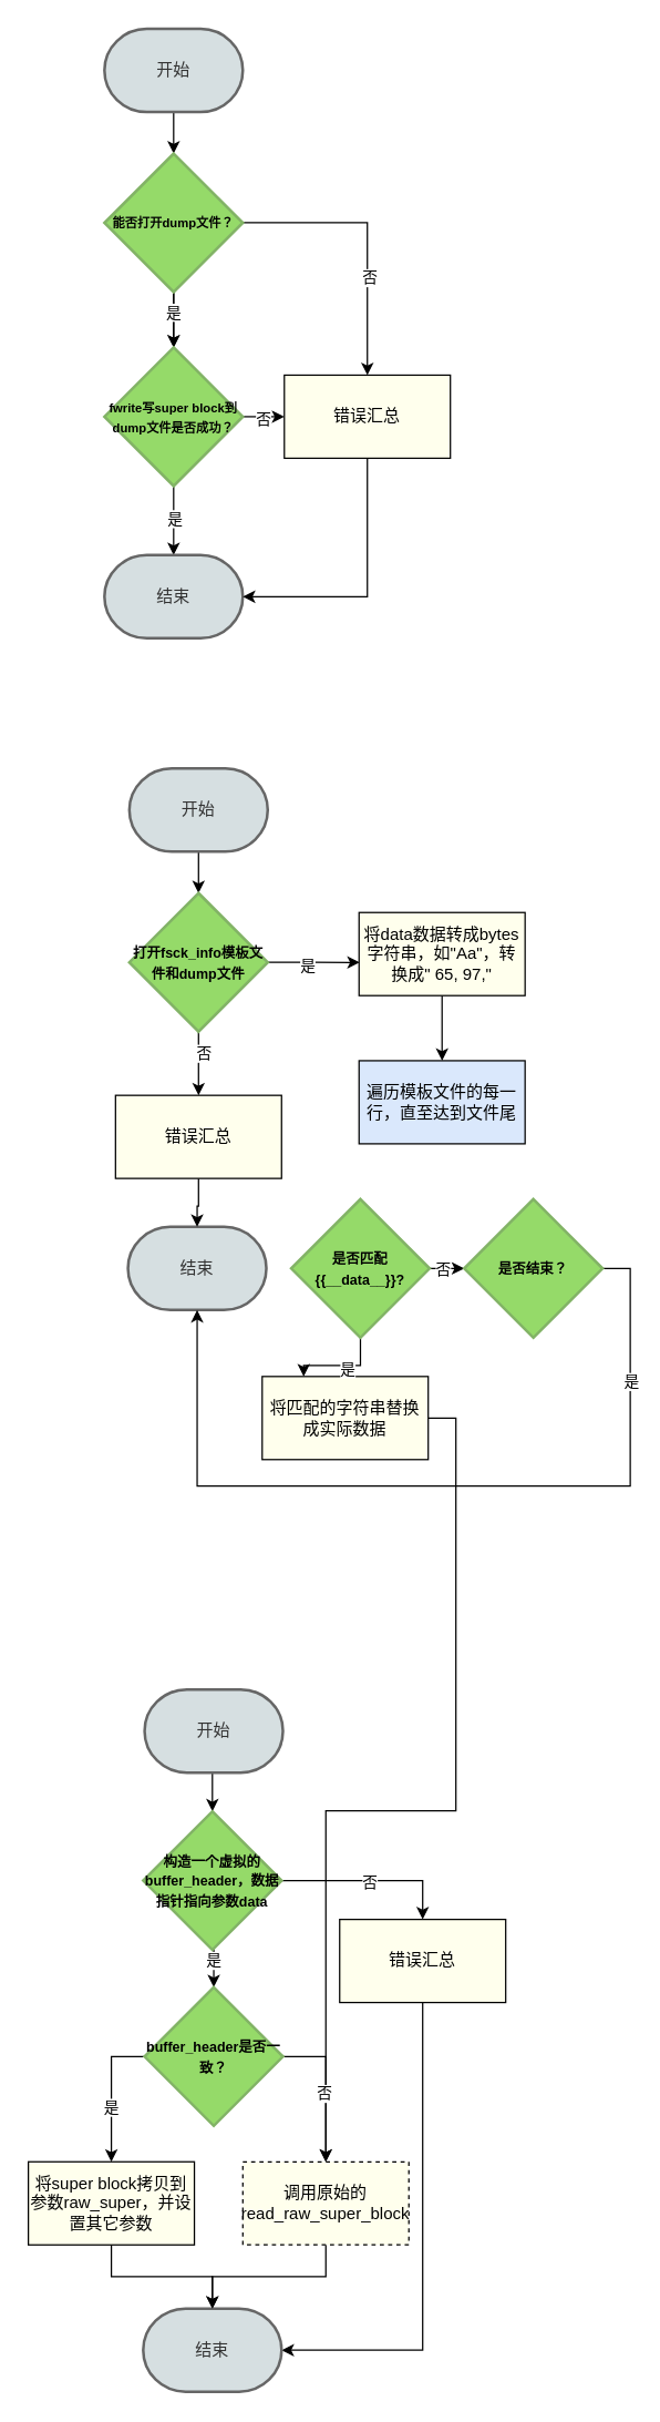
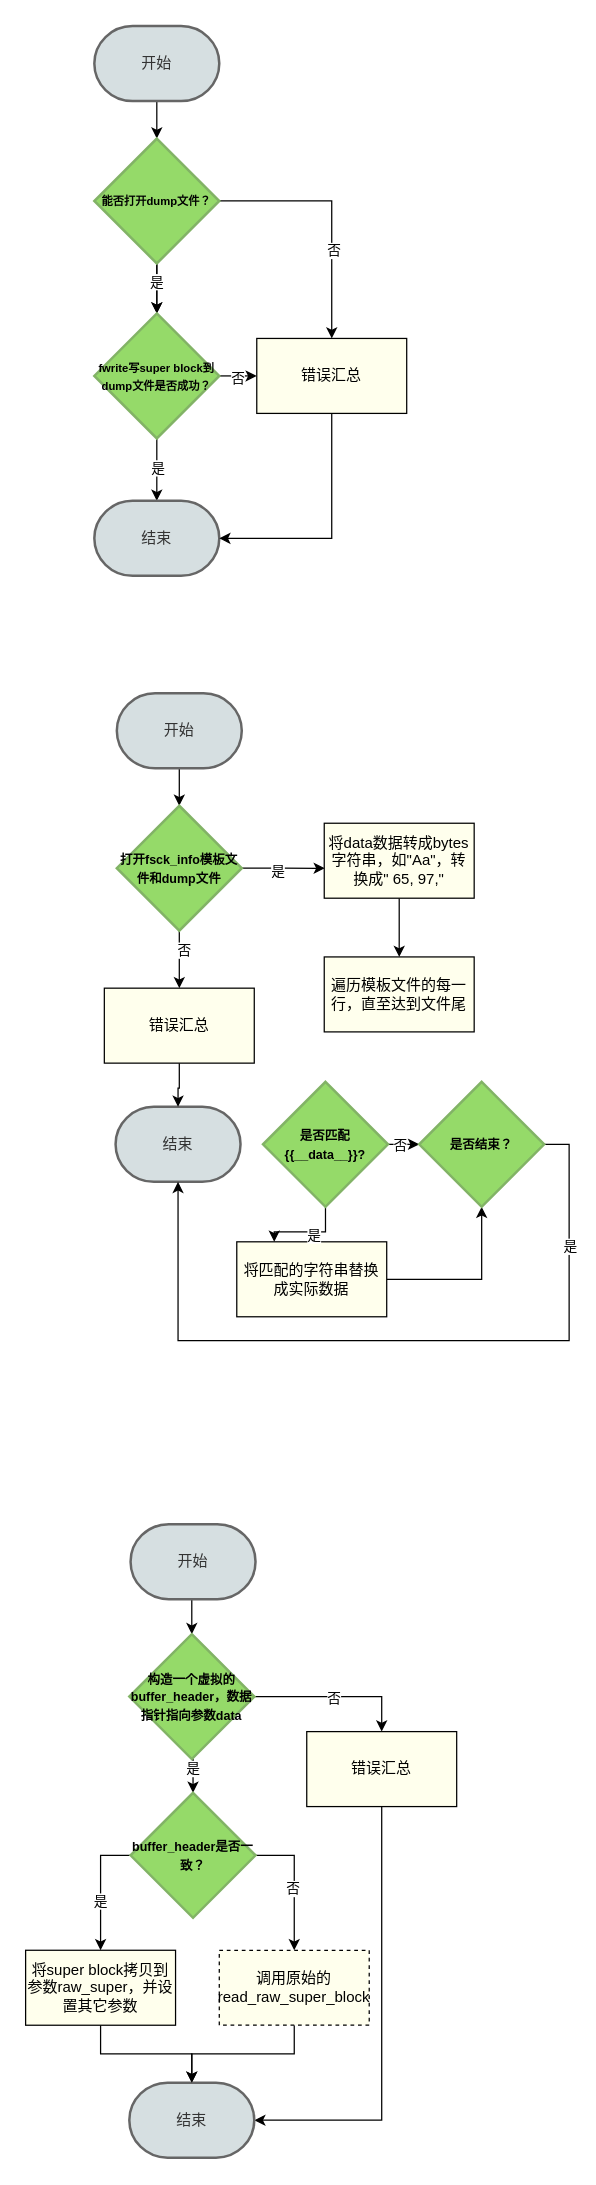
  <mxCell id="0" />
  <mxCell id="1" parent="0" />
  <mxCell id="2" style="edgeStyle=orthogonalEdgeStyle;rounded=0;orthogonalLoop=1;jettySize=auto;html=1;exitX=0.5;exitY=1;exitDx=0;exitDy=0;exitPerimeter=0;entryX=0.5;entryY=0;entryDx=0;entryDy=0;entryPerimeter=0;" edge="1" parent="1" source="3" target="9"><mxGeometry relative="1" as="geometry" /></mxCell>
  <mxCell id="3" value="开始" style="strokeWidth=2;html=1;shape=mxgraph.flowchart.terminator;whiteSpace=wrap;fillColor=#d6dfe1;fontColor=#333333;strokeColor=#666666;" vertex="1" parent="1"><mxGeometry x="75" y="20" width="100" height="60" as="geometry" /></mxCell>
  <mxCell id="4" style="edgeStyle=orthogonalEdgeStyle;rounded=0;orthogonalLoop=1;jettySize=auto;html=1;exitX=0.5;exitY=1;exitDx=0;exitDy=0;exitPerimeter=0;" edge="1" parent="1" source="9" target="14"><mxGeometry relative="1" as="geometry" /></mxCell>
  <mxCell id="5" style="edgeStyle=orthogonalEdgeStyle;rounded=0;orthogonalLoop=1;jettySize=auto;html=1;exitX=1;exitY=0.5;exitDx=0;exitDy=0;exitPerimeter=0;" edge="1" parent="1" source="9" target="17"><mxGeometry relative="1" as="geometry" /></mxCell>
  <mxCell id="6" value="否" style="edgeLabel;html=1;align=center;verticalAlign=middle;resizable=0;points=[];" vertex="1" connectable="0" parent="5"><mxGeometry x="0.285" y="1" relative="1" as="geometry"><mxPoint as="offset" /></mxGeometry></mxCell>
  <mxCell id="7" value="" style="edgeStyle=orthogonalEdgeStyle;rounded=0;orthogonalLoop=1;jettySize=auto;html=1;" edge="1" parent="1" source="9" target="14"><mxGeometry relative="1" as="geometry" /></mxCell>
  <mxCell id="8" value="是" style="edgeLabel;html=1;align=center;verticalAlign=middle;resizable=0;points=[];" vertex="1" connectable="0" parent="7"><mxGeometry x="-0.325" relative="1" as="geometry"><mxPoint x="-1" as="offset" /></mxGeometry></mxCell>
  <mxCell id="9" value="&lt;b style=&quot;&quot;&gt;&lt;font style=&quot;font-size: 9px;&quot;&gt;能否打开dump文件？&lt;/font&gt;&lt;/b&gt;" style="strokeWidth=2;html=1;shape=mxgraph.flowchart.decision;whiteSpace=wrap;fillColor=#95da69;strokeColor=#82b366;" vertex="1" parent="1"><mxGeometry x="75" y="110" width="100" height="100" as="geometry" /></mxCell>
  <mxCell id="10" style="edgeStyle=orthogonalEdgeStyle;rounded=0;orthogonalLoop=1;jettySize=auto;html=1;exitX=0.5;exitY=1;exitDx=0;exitDy=0;exitPerimeter=0;entryX=0.5;entryY=0;entryDx=0;entryDy=0;entryPerimeter=0;" edge="1" parent="1" source="14" target="15"><mxGeometry relative="1" as="geometry" /></mxCell>
  <mxCell id="11" value="是" style="edgeLabel;html=1;align=center;verticalAlign=middle;resizable=0;points=[];" vertex="1" connectable="0" parent="10"><mxGeometry x="-0.093" y="-1" relative="1" as="geometry"><mxPoint x="1" as="offset" /></mxGeometry></mxCell>
  <mxCell id="12" style="edgeStyle=orthogonalEdgeStyle;rounded=0;orthogonalLoop=1;jettySize=auto;html=1;exitX=1;exitY=0.5;exitDx=0;exitDy=0;exitPerimeter=0;entryX=0;entryY=0.5;entryDx=0;entryDy=0;" edge="1" parent="1" source="14" target="17"><mxGeometry relative="1" as="geometry" /></mxCell>
  <mxCell id="13" value="否" style="edgeLabel;html=1;align=center;verticalAlign=middle;resizable=0;points=[];" vertex="1" connectable="0" parent="12"><mxGeometry x="-0.089" y="-1" relative="1" as="geometry"><mxPoint as="offset" /></mxGeometry></mxCell>
  <mxCell id="14" value="&lt;b style=&quot;&quot;&gt;&lt;font style=&quot;font-size: 9px;&quot;&gt;fwrite写super block到dump文件是否成功？&lt;/font&gt;&lt;/b&gt;" style="strokeWidth=2;html=1;shape=mxgraph.flowchart.decision;whiteSpace=wrap;fillColor=#95DA69;strokeColor=#82b366;" vertex="1" parent="1"><mxGeometry x="75" y="250" width="100" height="100" as="geometry" /></mxCell>
  <mxCell id="15" value="结束" style="strokeWidth=2;html=1;shape=mxgraph.flowchart.terminator;whiteSpace=wrap;fillColor=#d6dfe1;fontColor=#333333;strokeColor=#666666;" vertex="1" parent="1"><mxGeometry x="75" y="400" width="100" height="60" as="geometry" /></mxCell>
  <mxCell id="16" style="edgeStyle=orthogonalEdgeStyle;rounded=0;orthogonalLoop=1;jettySize=auto;html=1;exitX=0.5;exitY=1;exitDx=0;exitDy=0;entryX=1;entryY=0.5;entryDx=0;entryDy=0;entryPerimeter=0;" edge="1" parent="1" source="17" target="15"><mxGeometry relative="1" as="geometry" /></mxCell>
  <mxCell id="17" value="错误汇总" style="rounded=0;whiteSpace=wrap;html=1;fillColor=#ffffed;" vertex="1" parent="1"><mxGeometry x="205" y="270" width="120" height="60" as="geometry" /></mxCell>
  <mxCell id="18" style="edgeStyle=orthogonalEdgeStyle;rounded=0;orthogonalLoop=1;jettySize=auto;html=1;exitX=0.5;exitY=1;exitDx=0;exitDy=0;exitPerimeter=0;entryX=0.5;entryY=0;entryDx=0;entryDy=0;entryPerimeter=0;" edge="1" parent="1" source="19" target="24"><mxGeometry relative="1" as="geometry" /></mxCell>
  <mxCell id="19" value="开始" style="strokeWidth=2;html=1;shape=mxgraph.flowchart.terminator;whiteSpace=wrap;fillColor=#d6dfe1;fontColor=#333333;strokeColor=#666666;" vertex="1" parent="1"><mxGeometry x="93" y="554" width="100" height="60" as="geometry" /></mxCell>
  <mxCell id="20" style="edgeStyle=orthogonalEdgeStyle;rounded=0;orthogonalLoop=1;jettySize=auto;html=1;exitX=0.5;exitY=1;exitDx=0;exitDy=0;exitPerimeter=0;entryX=0.5;entryY=0;entryDx=0;entryDy=0;" edge="1" parent="1" source="24" target="40"><mxGeometry relative="1" as="geometry" /></mxCell>
  <mxCell id="21" value="否" style="edgeLabel;html=1;align=center;verticalAlign=middle;resizable=0;points=[];" vertex="1" connectable="0" parent="20"><mxGeometry x="-0.34" y="3" relative="1" as="geometry"><mxPoint as="offset" /></mxGeometry></mxCell>
  <mxCell id="22" style="edgeStyle=orthogonalEdgeStyle;rounded=0;orthogonalLoop=1;jettySize=auto;html=1;exitX=1;exitY=0.5;exitDx=0;exitDy=0;exitPerimeter=0;entryX=0.004;entryY=0.601;entryDx=0;entryDy=0;entryPerimeter=0;" edge="1" parent="1" source="24" target="28"><mxGeometry relative="1" as="geometry" /></mxCell>
  <mxCell id="23" value="是" style="edgeLabel;html=1;align=center;verticalAlign=middle;resizable=0;points=[];" vertex="1" connectable="0" parent="22"><mxGeometry x="-0.164" y="-2" relative="1" as="geometry"><mxPoint as="offset" /></mxGeometry></mxCell>
  <mxCell id="24" value="&lt;font style=&quot;font-size: 10px;&quot;&gt;&lt;b style=&quot;&quot;&gt;打开fsck_info模板文件和dump文件&lt;/b&gt;&lt;/font&gt;" style="strokeWidth=2;html=1;shape=mxgraph.flowchart.decision;whiteSpace=wrap;fillColor=#95da69;strokeColor=#82b366;" vertex="1" parent="1"><mxGeometry x="93" y="644" width="100" height="100" as="geometry" /></mxCell>
  <mxCell id="25" value="结束" style="strokeWidth=2;html=1;shape=mxgraph.flowchart.terminator;whiteSpace=wrap;fillColor=#d6dfe1;fontColor=#333333;strokeColor=#666666;" vertex="1" parent="1"><mxGeometry x="92" y="885" width="100" height="60" as="geometry" /></mxCell>
- <mxCell id="26" value="遍历模板文件的每一行，直至达到文件尾" style="rounded=0;whiteSpace=wrap;html=1;fillColor=#dae8fc;" vertex="1" parent="1"><mxGeometry x="259" y="765" width="120" height="60" as="geometry" /></mxCell>
+ <mxCell id="26" value="遍历模板文件的每一行，直至达到文件尾" style="rounded=0;whiteSpace=wrap;html=1;fillColor=#ffffed;" vertex="1" parent="1"><mxGeometry x="259" y="765" width="120" height="60" as="geometry" /></mxCell>
  <mxCell id="27" style="edgeStyle=orthogonalEdgeStyle;rounded=0;orthogonalLoop=1;jettySize=auto;html=1;exitX=0.5;exitY=1;exitDx=0;exitDy=0;" edge="1" parent="1" source="28" target="26"><mxGeometry relative="1" as="geometry" /></mxCell>
  <mxCell id="28" value="将data数据转成bytes字符串，如&quot;Aa&quot;，转换成&quot; 65, 97,&quot;" style="rounded=0;whiteSpace=wrap;html=1;fillColor=#ffffed;" vertex="1" parent="1"><mxGeometry x="259" y="658" width="120" height="60" as="geometry" /></mxCell>
- <mxCell id="29" style="edgeStyle=orthogonalEdgeStyle;rounded=0;orthogonalLoop=1;jettySize=auto;html=1;exitX=1;exitY=0.5;exitDx=0;exitDy=0;" edge="1" parent="1" source="30" target="59"><mxGeometry relative="1" as="geometry" /></mxCell>
+ <mxCell id="29" style="edgeStyle=orthogonalEdgeStyle;rounded=0;orthogonalLoop=1;jettySize=auto;html=1;exitX=1;exitY=0.5;exitDx=0;exitDy=0;entryX=0.5;entryY=1;entryDx=0;entryDy=0;entryPerimeter=0;" edge="1" parent="1" source="30" target="38"><mxGeometry relative="1" as="geometry" /></mxCell>
  <mxCell id="30" value="将匹配的字符串替换成实际数据" style="rounded=0;whiteSpace=wrap;html=1;fillColor=#ffffed;" vertex="1" parent="1"><mxGeometry x="189" y="993" width="120" height="60" as="geometry" /></mxCell>
  <mxCell id="31" style="edgeStyle=orthogonalEdgeStyle;rounded=0;orthogonalLoop=1;jettySize=auto;html=1;exitX=0.5;exitY=1;exitDx=0;exitDy=0;exitPerimeter=0;entryX=0.25;entryY=0;entryDx=0;entryDy=0;" edge="1" parent="1" source="35" target="30"><mxGeometry relative="1" as="geometry" /></mxCell>
  <mxCell id="32" value="是" style="edgeLabel;html=1;align=center;verticalAlign=middle;resizable=0;points=[];" vertex="1" connectable="0" parent="31"><mxGeometry x="-0.119" y="2" relative="1" as="geometry"><mxPoint as="offset" /></mxGeometry></mxCell>
  <mxCell id="33" style="edgeStyle=orthogonalEdgeStyle;rounded=0;orthogonalLoop=1;jettySize=auto;html=1;exitX=1;exitY=0.5;exitDx=0;exitDy=0;exitPerimeter=0;entryX=0;entryY=0.5;entryDx=0;entryDy=0;entryPerimeter=0;" edge="1" parent="1" source="35" target="38"><mxGeometry relative="1" as="geometry" /></mxCell>
  <mxCell id="34" value="否" style="edgeLabel;html=1;align=center;verticalAlign=middle;resizable=0;points=[];" vertex="1" connectable="0" parent="33"><mxGeometry x="-0.299" relative="1" as="geometry"><mxPoint as="offset" /></mxGeometry></mxCell>
  <mxCell id="35" value="&lt;font style=&quot;font-size: 10px;&quot;&gt;&lt;b style=&quot;&quot;&gt;是否匹配{{__data__}}?&lt;/b&gt;&lt;/font&gt;" style="strokeWidth=2;html=1;shape=mxgraph.flowchart.decision;whiteSpace=wrap;fillColor=#95da69;strokeColor=#82b366;" vertex="1" parent="1"><mxGeometry x="210" y="865" width="100" height="100" as="geometry" /></mxCell>
  <mxCell id="36" style="edgeStyle=orthogonalEdgeStyle;rounded=0;orthogonalLoop=1;jettySize=auto;html=1;exitX=1;exitY=0.5;exitDx=0;exitDy=0;exitPerimeter=0;entryX=0.5;entryY=1;entryDx=0;entryDy=0;entryPerimeter=0;" edge="1" parent="1" source="38" target="25"><mxGeometry relative="1" as="geometry"><Array as="points"><mxPoint x="455" y="915" /><mxPoint x="455" y="1072" /><mxPoint x="142" y="1072" /></Array></mxGeometry></mxCell>
  <mxCell id="37" value="是" style="edgeLabel;html=1;align=center;verticalAlign=middle;resizable=0;points=[];" vertex="1" connectable="0" parent="36"><mxGeometry x="-0.674" relative="1" as="geometry"><mxPoint as="offset" /></mxGeometry></mxCell>
  <mxCell id="38" value="&lt;font style=&quot;font-size: 10px;&quot;&gt;&lt;b style=&quot;&quot;&gt;是否结束？&lt;/b&gt;&lt;/font&gt;" style="strokeWidth=2;html=1;shape=mxgraph.flowchart.decision;whiteSpace=wrap;fillColor=#95da69;strokeColor=#82b366;" vertex="1" parent="1"><mxGeometry x="335" y="865" width="100" height="100" as="geometry" /></mxCell>
  <mxCell id="39" style="edgeStyle=orthogonalEdgeStyle;rounded=0;orthogonalLoop=1;jettySize=auto;html=1;exitX=0.5;exitY=1;exitDx=0;exitDy=0;" edge="1" parent="1" source="40" target="25"><mxGeometry relative="1" as="geometry" /></mxCell>
  <mxCell id="40" value="错误汇总" style="rounded=0;whiteSpace=wrap;html=1;fillColor=#ffffed;" vertex="1" parent="1"><mxGeometry x="83" y="790" width="120" height="60" as="geometry" /></mxCell>
  <mxCell id="41" style="edgeStyle=orthogonalEdgeStyle;rounded=0;orthogonalLoop=1;jettySize=auto;html=1;exitX=0.5;exitY=1;exitDx=0;exitDy=0;exitPerimeter=0;entryX=0.5;entryY=0;entryDx=0;entryDy=0;entryPerimeter=0;" edge="1" parent="1" source="42" target="47"><mxGeometry relative="1" as="geometry" /></mxCell>
  <mxCell id="42" value="开始" style="strokeWidth=2;html=1;shape=mxgraph.flowchart.terminator;whiteSpace=wrap;fillColor=#d6dfe1;fontColor=#333333;strokeColor=#666666;" vertex="1" parent="1"><mxGeometry x="104" y="1219" width="100" height="60" as="geometry" /></mxCell>
  <mxCell id="43" style="edgeStyle=orthogonalEdgeStyle;rounded=0;orthogonalLoop=1;jettySize=auto;html=1;exitX=0.5;exitY=1;exitDx=0;exitDy=0;exitPerimeter=0;entryX=0.5;entryY=0;entryDx=0;entryDy=0;entryPerimeter=0;" edge="1" parent="1" source="47" target="52"><mxGeometry relative="1" as="geometry" /></mxCell>
  <mxCell id="44" value="是" style="edgeLabel;html=1;align=center;verticalAlign=middle;resizable=0;points=[];" vertex="1" connectable="0" parent="43"><mxGeometry x="-0.426" y="-1" relative="1" as="geometry"><mxPoint as="offset" /></mxGeometry></mxCell>
  <mxCell id="45" style="edgeStyle=orthogonalEdgeStyle;rounded=0;orthogonalLoop=1;jettySize=auto;html=1;exitX=1;exitY=0.5;exitDx=0;exitDy=0;exitPerimeter=0;entryX=0.5;entryY=0;entryDx=0;entryDy=0;" edge="1" parent="1" source="47" target="54"><mxGeometry relative="1" as="geometry" /></mxCell>
  <mxCell id="46" value="否" style="edgeLabel;html=1;align=center;verticalAlign=middle;resizable=0;points=[];" vertex="1" connectable="0" parent="45"><mxGeometry x="-0.026" y="-1" relative="1" as="geometry"><mxPoint as="offset" /></mxGeometry></mxCell>
  <mxCell id="47" value="&lt;font style=&quot;font-size: 10px;&quot;&gt;&lt;b style=&quot;&quot;&gt;构造一个虚拟的buffer_header，数据指针指向参数data&lt;/b&gt;&lt;/font&gt;" style="strokeWidth=2;html=1;shape=mxgraph.flowchart.decision;whiteSpace=wrap;fillColor=#95da69;strokeColor=#82b366;" vertex="1" parent="1"><mxGeometry x="103" y="1307" width="100" height="100" as="geometry" /></mxCell>
  <mxCell id="48" style="edgeStyle=orthogonalEdgeStyle;rounded=0;orthogonalLoop=1;jettySize=auto;html=1;exitX=0;exitY=0.5;exitDx=0;exitDy=0;exitPerimeter=0;" edge="1" parent="1" source="52" target="56"><mxGeometry relative="1" as="geometry" /></mxCell>
  <mxCell id="49" value="是" style="edgeLabel;html=1;align=center;verticalAlign=middle;resizable=0;points=[];" vertex="1" connectable="0" parent="48"><mxGeometry x="0.205" y="-1" relative="1" as="geometry"><mxPoint as="offset" /></mxGeometry></mxCell>
  <mxCell id="50" style="edgeStyle=orthogonalEdgeStyle;rounded=0;orthogonalLoop=1;jettySize=auto;html=1;exitX=1;exitY=0.5;exitDx=0;exitDy=0;exitPerimeter=0;" edge="1" parent="1" source="52" target="59"><mxGeometry relative="1" as="geometry" /></mxCell>
  <mxCell id="51" value="否" style="edgeLabel;html=1;align=center;verticalAlign=middle;resizable=0;points=[];" vertex="1" connectable="0" parent="50"><mxGeometry x="0.064" y="-2" relative="1" as="geometry"><mxPoint as="offset" /></mxGeometry></mxCell>
  <mxCell id="52" value="&lt;font style=&quot;font-size: 10px;&quot;&gt;&lt;b style=&quot;&quot;&gt;buffer_header是否一致？&lt;/b&gt;&lt;/font&gt;" style="strokeWidth=2;html=1;shape=mxgraph.flowchart.decision;whiteSpace=wrap;fillColor=#95da69;strokeColor=#82b366;" vertex="1" parent="1"><mxGeometry x="104" y="1434" width="100" height="100" as="geometry" /></mxCell>
  <mxCell id="53" style="edgeStyle=orthogonalEdgeStyle;rounded=0;orthogonalLoop=1;jettySize=auto;html=1;exitX=0.5;exitY=1;exitDx=0;exitDy=0;" edge="1" parent="1" source="54" target="57"><mxGeometry relative="1" as="geometry"><Array as="points"><mxPoint x="305" y="1696" /></Array></mxGeometry></mxCell>
  <mxCell id="54" value="错误汇总" style="rounded=0;whiteSpace=wrap;html=1;fillColor=#ffffed;" vertex="1" parent="1"><mxGeometry x="245" y="1385" width="120" height="60" as="geometry" /></mxCell>
  <mxCell id="55" style="edgeStyle=orthogonalEdgeStyle;rounded=0;orthogonalLoop=1;jettySize=auto;html=1;exitX=0.5;exitY=1;exitDx=0;exitDy=0;" edge="1" parent="1" source="56" target="57"><mxGeometry relative="1" as="geometry" /></mxCell>
  <mxCell id="56" value="将super block拷贝到参数raw_super，并设置其它参数" style="rounded=0;whiteSpace=wrap;html=1;fillColor=#ffffed;" vertex="1" parent="1"><mxGeometry x="20" y="1560" width="120" height="60" as="geometry" /></mxCell>
  <mxCell id="57" value="结束" style="strokeWidth=2;html=1;shape=mxgraph.flowchart.terminator;whiteSpace=wrap;fillColor=#d6dfe1;fontColor=#333333;strokeColor=#666666;" vertex="1" parent="1"><mxGeometry x="103" y="1666" width="100" height="60" as="geometry" /></mxCell>
  <mxCell id="58" style="edgeStyle=orthogonalEdgeStyle;rounded=0;orthogonalLoop=1;jettySize=auto;html=1;exitX=0.5;exitY=1;exitDx=0;exitDy=0;" edge="1" parent="1" source="59" target="57"><mxGeometry relative="1" as="geometry" /></mxCell>
  <mxCell id="59" value="调用原始的read_raw_super_block" style="rounded=0;whiteSpace=wrap;html=1;fillColor=#ffffed;dashed=1;" vertex="1" parent="1"><mxGeometry x="175" y="1560" width="120" height="60" as="geometry" /></mxCell>
